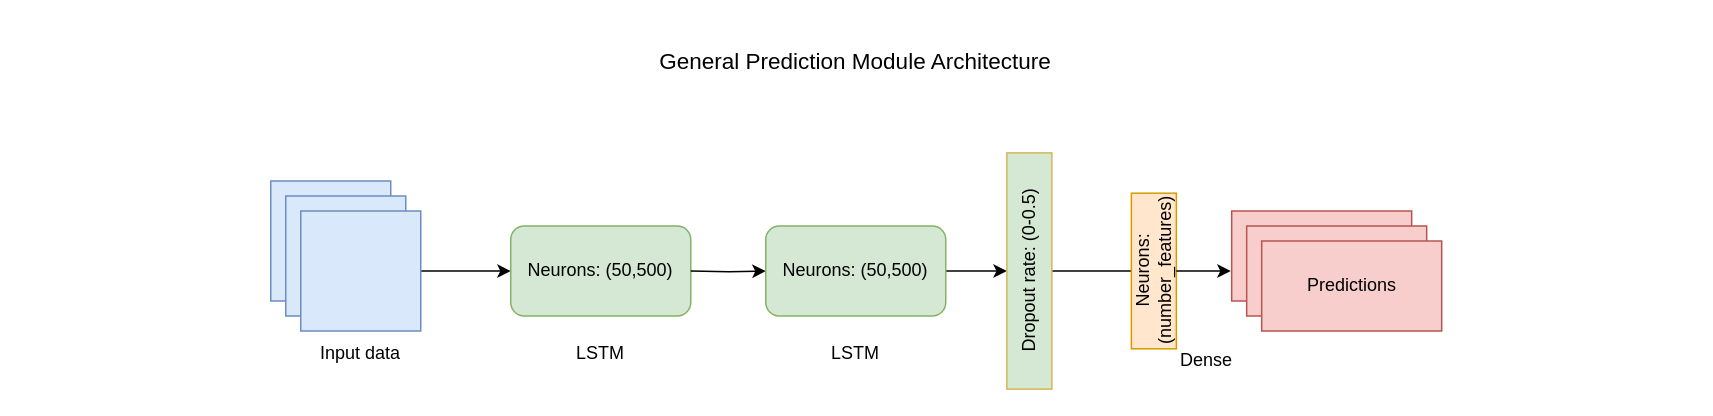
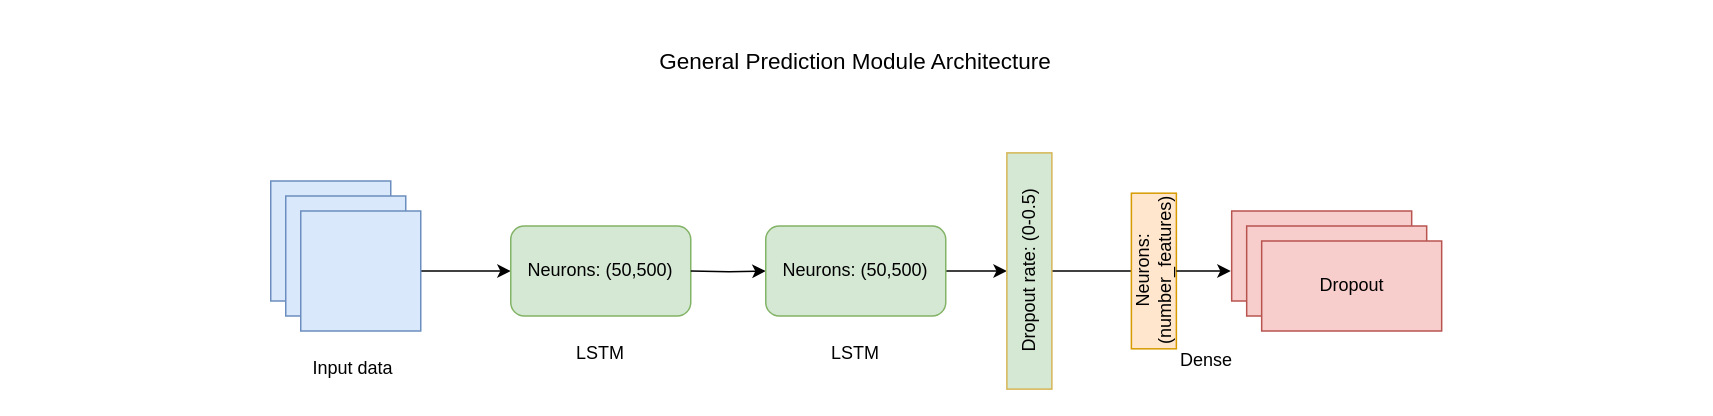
  <mxCell id="0" />
  <mxCell id="1" parent="0" />
  <mxCell id="2" value="" style="whiteSpace=wrap;html=1;aspect=fixed;fillColor=#dae8fc;strokeColor=#6c8ebf;" parent="1" vertex="1"><mxGeometry x="180" y="120" width="80" height="80" as="geometry" /></mxCell>
  <mxCell id="3" value="" style="whiteSpace=wrap;html=1;aspect=fixed;fillColor=#dae8fc;strokeColor=#6c8ebf;" parent="1" vertex="1"><mxGeometry x="190" y="130" width="80" height="80" as="geometry" /></mxCell>
  <mxCell id="4" value="" style="edgeStyle=orthogonalEdgeStyle;rounded=0;orthogonalLoop=1;jettySize=auto;html=1;" parent="1" source="5" target="6" edge="1"><mxGeometry relative="1" as="geometry" /></mxCell>
  <mxCell id="5" value="" style="whiteSpace=wrap;html=1;aspect=fixed;fillColor=#dae8fc;strokeColor=#6c8ebf;" parent="1" vertex="1"><mxGeometry x="200" y="140" width="80" height="80" as="geometry" /></mxCell>
  <mxCell id="6" value="Neurons: (50,500)" style="rounded=1;whiteSpace=wrap;html=1;fillColor=#d5e8d4;strokeColor=#82b366;" parent="1" vertex="1"><mxGeometry x="340" y="150" width="120" height="60" as="geometry" /></mxCell>
  <mxCell id="7" value="" style="edgeStyle=orthogonalEdgeStyle;rounded=0;orthogonalLoop=1;jettySize=auto;html=1;" parent="1" target="9" edge="1"><mxGeometry relative="1" as="geometry"><mxPoint x="460" y="180" as="sourcePoint" /></mxGeometry></mxCell>
  <mxCell id="8" style="edgeStyle=orthogonalEdgeStyle;rounded=0;orthogonalLoop=1;jettySize=auto;html=1;exitX=1;exitY=0.5;exitDx=0;exitDy=0;entryX=0.5;entryY=0;entryDx=0;entryDy=0;" parent="1" source="9" target="11" edge="1"><mxGeometry relative="1" as="geometry" /></mxCell>
  <mxCell id="9" value="Neurons: (50,500)" style="rounded=1;whiteSpace=wrap;html=1;fillColor=#d5e8d4;strokeColor=#82b366;" parent="1" vertex="1"><mxGeometry x="510" y="150" width="120" height="60" as="geometry" /></mxCell>
  <mxCell id="10" style="edgeStyle=orthogonalEdgeStyle;rounded=0;orthogonalLoop=1;jettySize=auto;html=1;exitX=0.5;exitY=1;exitDx=0;exitDy=0;entryX=0.5;entryY=0;entryDx=0;entryDy=0;endArrow=none;" parent="1" source="11" target="12" edge="1"><mxGeometry relative="1" as="geometry" /></mxCell>
  <mxCell id="11" value="Dropout rate: (0-0.5)" style="rounded=0;whiteSpace=wrap;html=1;rotation=-90;fillColor=#d5e8d4;strokeColor=#d6b656;" parent="1" vertex="1"><mxGeometry x="607" y="165" width="157.5" height="30" as="geometry" /></mxCell>
  <mxCell id="12" value="Neurons: (number_features)" style="rounded=0;whiteSpace=wrap;html=1;rotation=-90;fillColor=#ffe6cc;strokeColor=#d79b00;" parent="1" vertex="1"><mxGeometry x="716.87" y="165" width="103.75" height="30" as="geometry" /></mxCell>
  <mxCell id="13" value="" style="endArrow=classic;html=1;rounded=0;exitX=0.5;exitY=1;exitDx=0;exitDy=0;" parent="1" source="12" edge="1"><mxGeometry width="50" height="50" relative="1" as="geometry"><mxPoint x="570" y="320" as="sourcePoint" /><mxPoint x="820" y="180" as="targetPoint" /></mxGeometry></mxCell>
  <mxCell id="14" value="LSTM" style="text;html=1;strokeColor=none;fillColor=none;align=center;verticalAlign=middle;whiteSpace=wrap;rounded=0;" parent="1" vertex="1"><mxGeometry x="370" y="220" width="60" height="30" as="geometry" /></mxCell>
- <mxCell id="15" value="Input data" style="text;html=1;strokeColor=none;fillColor=none;align=center;verticalAlign=middle;whiteSpace=wrap;rounded=0;" parent="1" vertex="1"><mxGeometry x="210" y="220" width="60" height="30" as="geometry" /></mxCell>
+ <mxCell id="15" value="Input data" style="text;html=1;strokeColor=none;fillColor=none;align=center;verticalAlign=middle;whiteSpace=wrap;rounded=0;" parent="1" vertex="1"><mxGeometry x="205" y="230" width="60" height="30" as="geometry" /></mxCell>
  <mxCell id="16" value="LSTM" style="text;html=1;strokeColor=none;fillColor=none;align=center;verticalAlign=middle;whiteSpace=wrap;rounded=0;" parent="1" vertex="1"><mxGeometry x="540" y="220" width="60" height="30" as="geometry" /></mxCell>
  <mxCell id="17" value="Dense" style="text;html=1;strokeColor=none;fillColor=none;align=center;verticalAlign=middle;whiteSpace=wrap;rounded=0;" parent="1" vertex="1"><mxGeometry x="773.74" y="225" width="60" height="30" as="geometry" /></mxCell>
  <mxCell id="18" value="" style="rounded=0;whiteSpace=wrap;html=1;fillColor=#f8cecc;strokeColor=#b85450;" parent="1" vertex="1"><mxGeometry x="820.62" y="140" width="120" height="60" as="geometry" /></mxCell>
  <mxCell id="19" value="" style="rounded=0;whiteSpace=wrap;html=1;fillColor=#f8cecc;strokeColor=#b85450;" parent="1" vertex="1"><mxGeometry x="830.62" y="150" width="120" height="60" as="geometry" /></mxCell>
- <mxCell id="20" value="Predictions" style="rounded=0;whiteSpace=wrap;html=1;fillColor=#f8cecc;strokeColor=#b85450;" parent="1" vertex="1"><mxGeometry x="840.62" y="160" width="120" height="60" as="geometry" /></mxCell>
+ <mxCell id="20" value="Dropout" style="rounded=0;whiteSpace=wrap;html=1;fillColor=#f8cecc;strokeColor=#b85450;" parent="1" vertex="1"><mxGeometry x="840.62" y="160" width="120" height="60" as="geometry" /></mxCell>
  <mxCell id="21" value="&lt;font style=&quot;font-size: 15px;&quot;&gt;General Prediction Module Architecture&lt;/font&gt;" style="text;html=1;strokeColor=none;fillColor=none;align=center;verticalAlign=middle;whiteSpace=wrap;rounded=0;" parent="1" vertex="1"><mxGeometry x="20" y="20" width="1100" height="40" as="geometry" /></mxCell>
